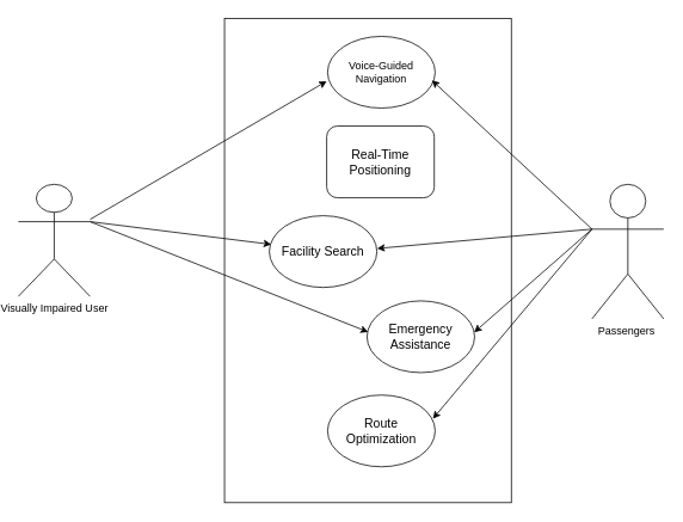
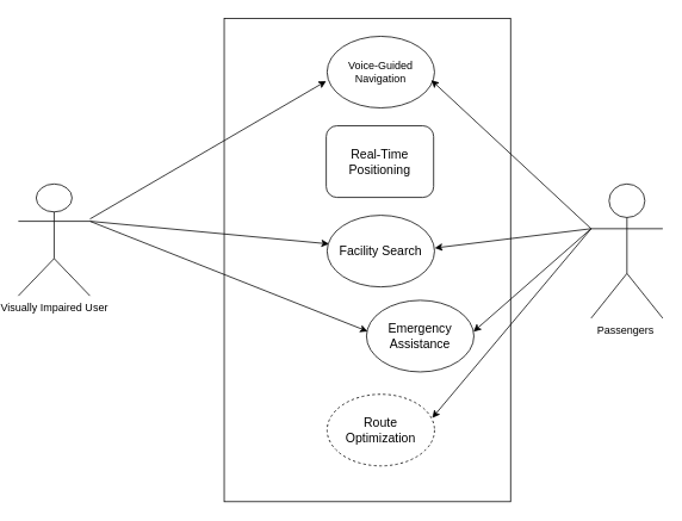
  <mxCell id="0" />
  <mxCell id="1" parent="0" />
  <mxCell id="2" value="" style="rounded=0;whiteSpace=wrap;html=1;" vertex="1" parent="1"><mxGeometry x="250" y="20" width="320" height="540" as="geometry" /></mxCell>
  <mxCell id="3" value="Visually Impaired User" style="shape=umlActor;verticalLabelPosition=bottom;verticalAlign=top;html=1;" vertex="1" parent="1"><mxGeometry x="20" y="205" width="80" height="125" as="geometry" /></mxCell>
- <mxCell id="4" value="&lt;font style=&quot;font-size: 14px;&quot;&gt;Facility Search&lt;/font&gt;" style="ellipse;whiteSpace=wrap;html=1;" vertex="1" parent="1"><mxGeometry x="300" y="240" width="120" height="80" as="geometry" /></mxCell>
+ <mxCell id="4" value="&lt;font style=&quot;font-size: 14px;&quot;&gt;Facility Search&lt;/font&gt;" style="ellipse;whiteSpace=wrap;html=1;" vertex="1" parent="1"><mxGeometry x="365" y="240" width="120" height="80" as="geometry" /></mxCell>
  <mxCell id="5" value="Voice-Guided Navigation" style="ellipse;whiteSpace=wrap;html=1;" vertex="1" parent="1"><mxGeometry x="365" y="40" width="120" height="80" as="geometry" /></mxCell>
  <mxCell id="6" value="&lt;font style=&quot;font-size: 14px;&quot;&gt;Emergency Assistance&lt;/font&gt;" style="ellipse;whiteSpace=wrap;html=1;" vertex="1" parent="1"><mxGeometry x="409" y="335" width="120" height="80" as="geometry" /></mxCell>
  <mxCell id="7" value="" style="endArrow=classic;html=1;rounded=0;entryX=0.979;entryY=0.33;entryDx=0;entryDy=0;entryPerimeter=0;" edge="1" parent="1" target="12"><mxGeometry width="50" height="50" relative="1" as="geometry"><mxPoint x="660" y="255" as="sourcePoint" /><mxPoint x="180" y="362.857" as="targetPoint" /></mxGeometry></mxCell>
  <mxCell id="8" value="" style="endArrow=classic;html=1;rounded=0;exitX=1;exitY=0.333;exitDx=0;exitDy=0;exitPerimeter=0;entryX=0.011;entryY=0.434;entryDx=0;entryDy=0;entryPerimeter=0;" edge="1" parent="1" source="3" target="6"><mxGeometry width="50" height="50" relative="1" as="geometry"><mxPoint x="110" y="260" as="sourcePoint" /><mxPoint x="354" y="400" as="targetPoint" /></mxGeometry></mxCell>
  <mxCell id="9" value="" style="endArrow=classic;html=1;rounded=0;entryX=0;entryY=0.25;entryDx=0;entryDy=0;" edge="1" parent="1" source="3"><mxGeometry width="50" height="50" relative="1" as="geometry"><mxPoint x="244" y="175" as="sourcePoint" /><mxPoint x="364" y="90" as="targetPoint" /></mxGeometry></mxCell>
  <mxCell id="10" value="" style="endArrow=classic;html=1;rounded=0;exitX=1;exitY=0.333;exitDx=0;exitDy=0;exitPerimeter=0;entryX=0.018;entryY=0.4;entryDx=0;entryDy=0;entryPerimeter=0;" edge="1" parent="1" source="3" target="4"><mxGeometry width="50" height="50" relative="1" as="geometry"><mxPoint x="230" y="300" as="sourcePoint" /><mxPoint x="280" y="250" as="targetPoint" /></mxGeometry></mxCell>
  <mxCell id="11" value="&lt;span data-end=&quot;836&quot; data-start=&quot;811&quot;&gt;&lt;font style=&quot;font-size: 14px;&quot;&gt;Real-Time Positioning&lt;/font&gt;&lt;/span&gt;" style="whiteSpace=wrap;html=1;align=center;rounded=1;" vertex="1" parent="1"><mxGeometry x="364" y="140" width="120" height="80" as="geometry" /></mxCell>
- <mxCell id="12" value="&lt;font style=&quot;font-size: 14px;&quot;&gt;Route Optimization&lt;/font&gt;" style="ellipse;whiteSpace=wrap;html=1;" vertex="1" parent="1"><mxGeometry x="365" y="440" width="120" height="80" as="geometry" /></mxCell>
+ <mxCell id="12" value="&lt;font style=&quot;font-size: 14px;&quot;&gt;Route Optimization&lt;/font&gt;" style="ellipse;whiteSpace=wrap;html=1;dashed=1;" vertex="1" parent="1"><mxGeometry x="365" y="440" width="120" height="80" as="geometry" /></mxCell>
  <mxCell id="13" value="Passengers&amp;nbsp;" style="shape=umlActor;verticalLabelPosition=bottom;verticalAlign=top;html=1;" vertex="1" parent="1"><mxGeometry x="660" y="205" width="80" height="150" as="geometry" /></mxCell>
  <mxCell id="14" value="" style="endArrow=classic;html=1;rounded=0;exitX=0;exitY=0.333;exitDx=0;exitDy=0;exitPerimeter=0;entryX=1.002;entryY=0.457;entryDx=0;entryDy=0;entryPerimeter=0;" edge="1" parent="1" source="13" target="4"><mxGeometry width="50" height="50" relative="1" as="geometry"><mxPoint x="660" y="256" as="sourcePoint" /><mxPoint x="600" y="250" as="targetPoint" /></mxGeometry></mxCell>
  <mxCell id="15" value="" style="endArrow=classic;html=1;rounded=0;entryX=0.97;entryY=0.613;entryDx=0;entryDy=0;entryPerimeter=0;" edge="1" parent="1" target="5"><mxGeometry width="50" height="50" relative="1" as="geometry"><mxPoint x="660" y="255" as="sourcePoint" /><mxPoint x="477" y="265" as="targetPoint" /></mxGeometry></mxCell>
  <mxCell id="16" value="" style="endArrow=classic;html=1;rounded=0;entryX=0.996;entryY=0.438;entryDx=0;entryDy=0;entryPerimeter=0;exitX=0;exitY=0.333;exitDx=0;exitDy=0;exitPerimeter=0;" edge="1" parent="1" source="13" target="6"><mxGeometry width="50" height="50" relative="1" as="geometry"><mxPoint x="650" y="260" as="sourcePoint" /><mxPoint x="610" y="280" as="targetPoint" /></mxGeometry></mxCell>
